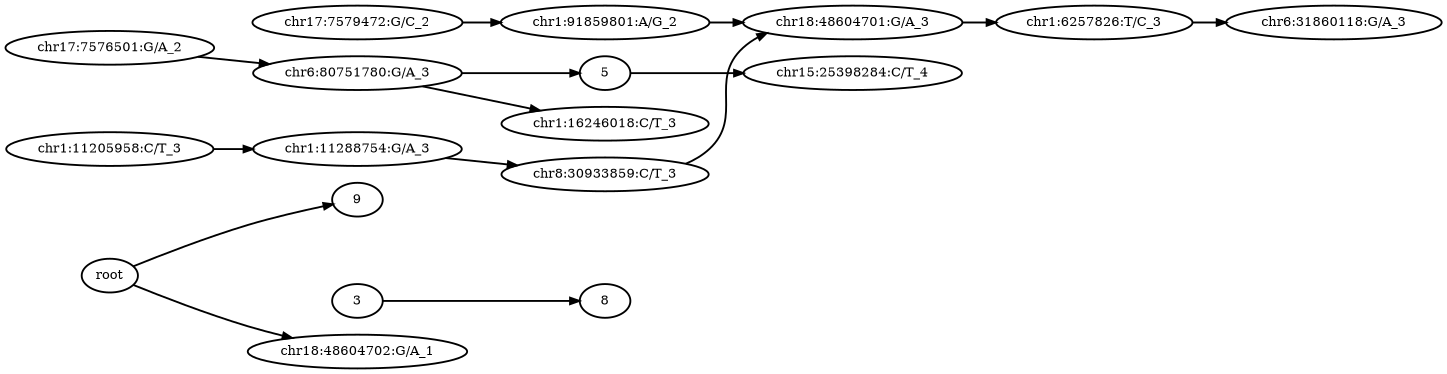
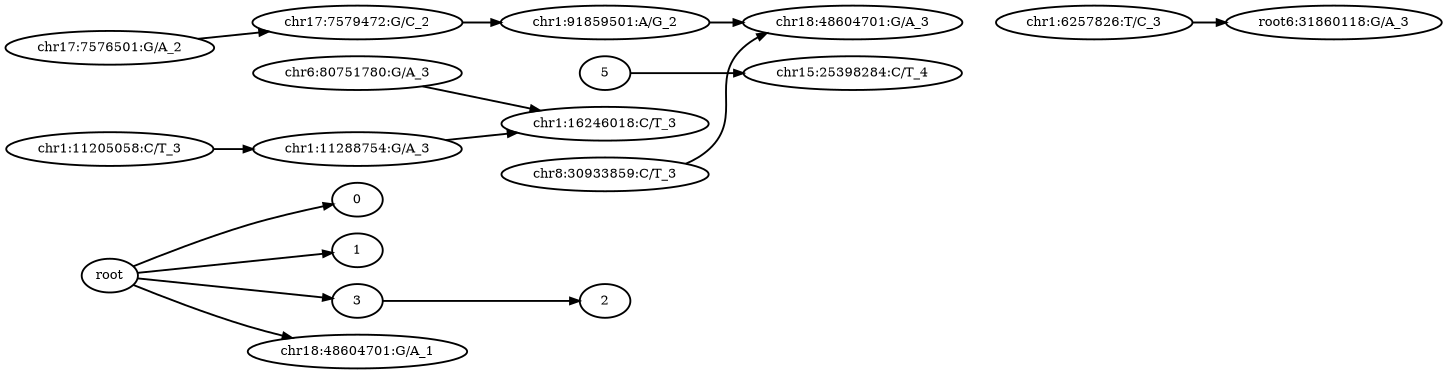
  digraph {
    rankdir=LR
    node [style=bold]
    edge [style=bold]
    n1 [label=root]
-   n2 [label=9]
+   n2 [label=0]
+   n3 [label=1]
    n4 [label=3]
-   n5 [label="chr18:48604702:G/A_1"]
-   n6 [label=8]
+   n5 [label="chr18:48604701:G/A_1"]
+   n6 [label=2]
    n7 [label=5]
    n8 [label="chr15:25398284:C/T_4"]
    n9 [label="chr17:7576501:G/A_2"]
    n10 [label="chr17:7579472:G/C_2"]
-   n11 [label="chr1:91859801:A/G_2"]
+   n11 [label="chr1:91859501:A/G_2"]
    n12 [label="chr18:48604701:G/A_3"]
    n13 [label="chr8:30933859:C/T_3"]
    n14 [label="chr1:6257826:T/C_3"]
-   n15 [label="chr6:31860118:G/A_3"]
-   n16 [label="chr1:11205958:C/T_3"]
+   n15 [label="root6:31860118:G/A_3"]
+   n16 [label="chr1:11205058:C/T_3"]
    n17 [label="chr1:11288754:G/A_3"]
    n18 [label="chr1:16246018:C/T_3"]
    n19 [label="chr6:80751780:G/A_3"]
    n1 -> n2
+   n1 -> n3
+   n1 -> n4
    n1 -> n5
    n4 -> n6
    n7 -> n8
-   n9 -> n19
+   n9 -> n10
    n10 -> n11
    n11 -> n12
-   n12 -> n14
    n13 -> n12
    n14 -> n15
    n16 -> n17
-   n17 -> n13
-   n19 -> n7
+   n17 -> n18
    n19 -> n18
  }
